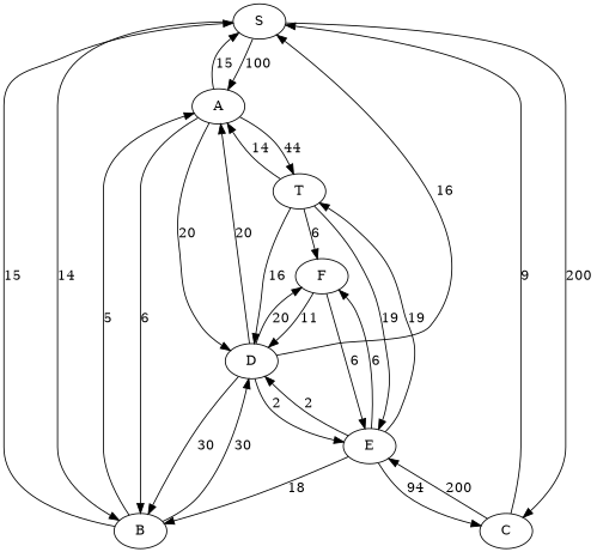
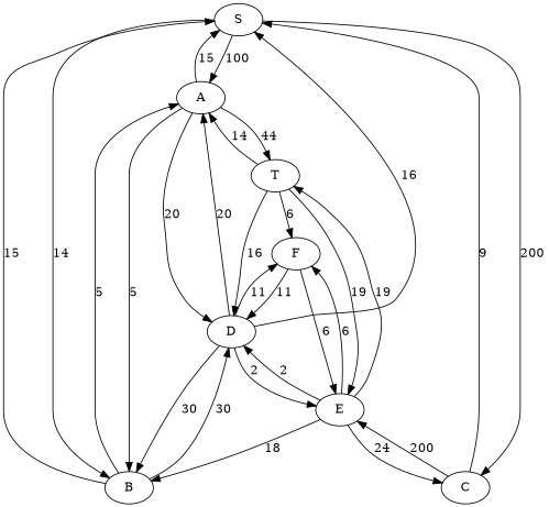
  digraph {
    S
    A
    B
    C
    D
    T
    E
    F
    S -> A [label=100]
    S -> B [label=14]
    S -> C [label=200]
    A -> S [label=15]
-   A -> B [label=6]
+   A -> B [label=5]
    A -> D [label=20]
    A -> T [label=44]
    B -> S [label=15]
    B -> A [label=5]
    B -> D [label=30]
    C -> S [label=9]
    C -> E [label=200]
    D -> S [label=16]
    D -> A [label=20]
    D -> B [label=30]
    D -> E [label=2]
-   D -> F [label=20]
+   D -> F [label=11]
    T -> A [label=14]
    T -> D [label=16]
    T -> E [label=19]
    T -> F [label=6]
    E -> B [label=18]
-   E -> C [label=94]
+   E -> C [label=24]
    E -> D [label=2]
    E -> T [label=19]
    E -> F [label=6]
    F -> D [label=11]
    F -> E [label=6]
  }
